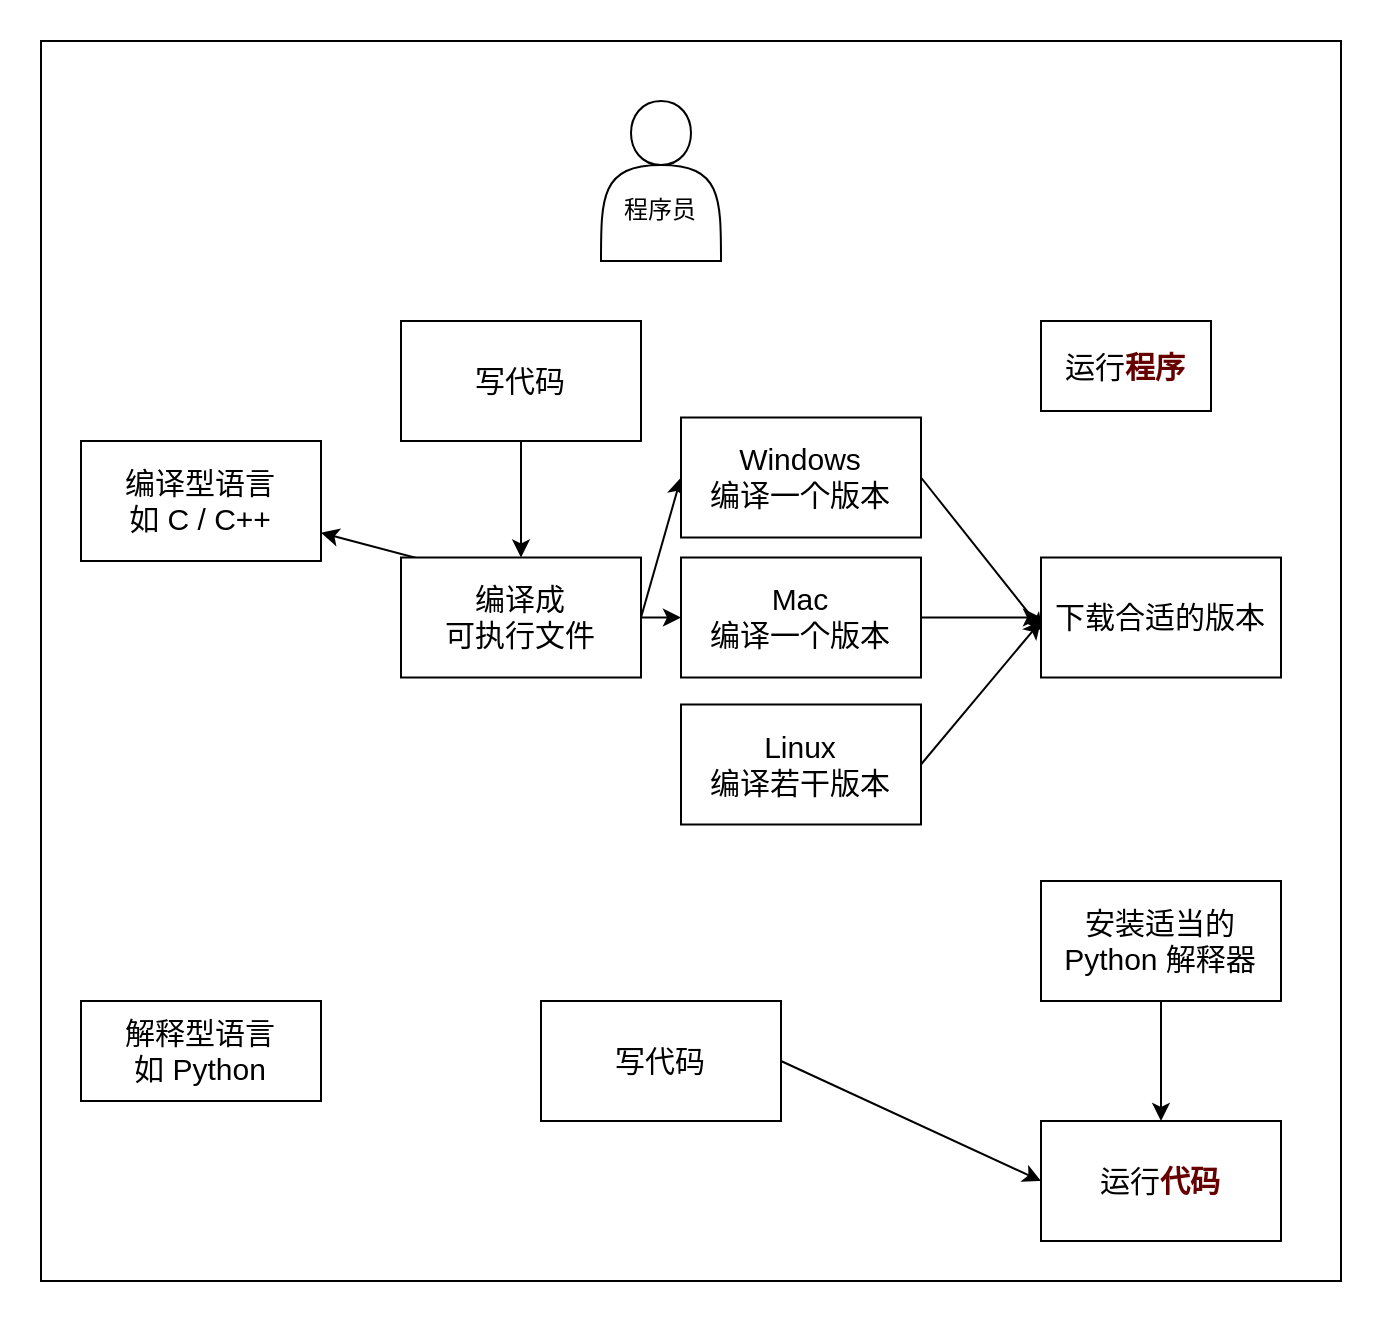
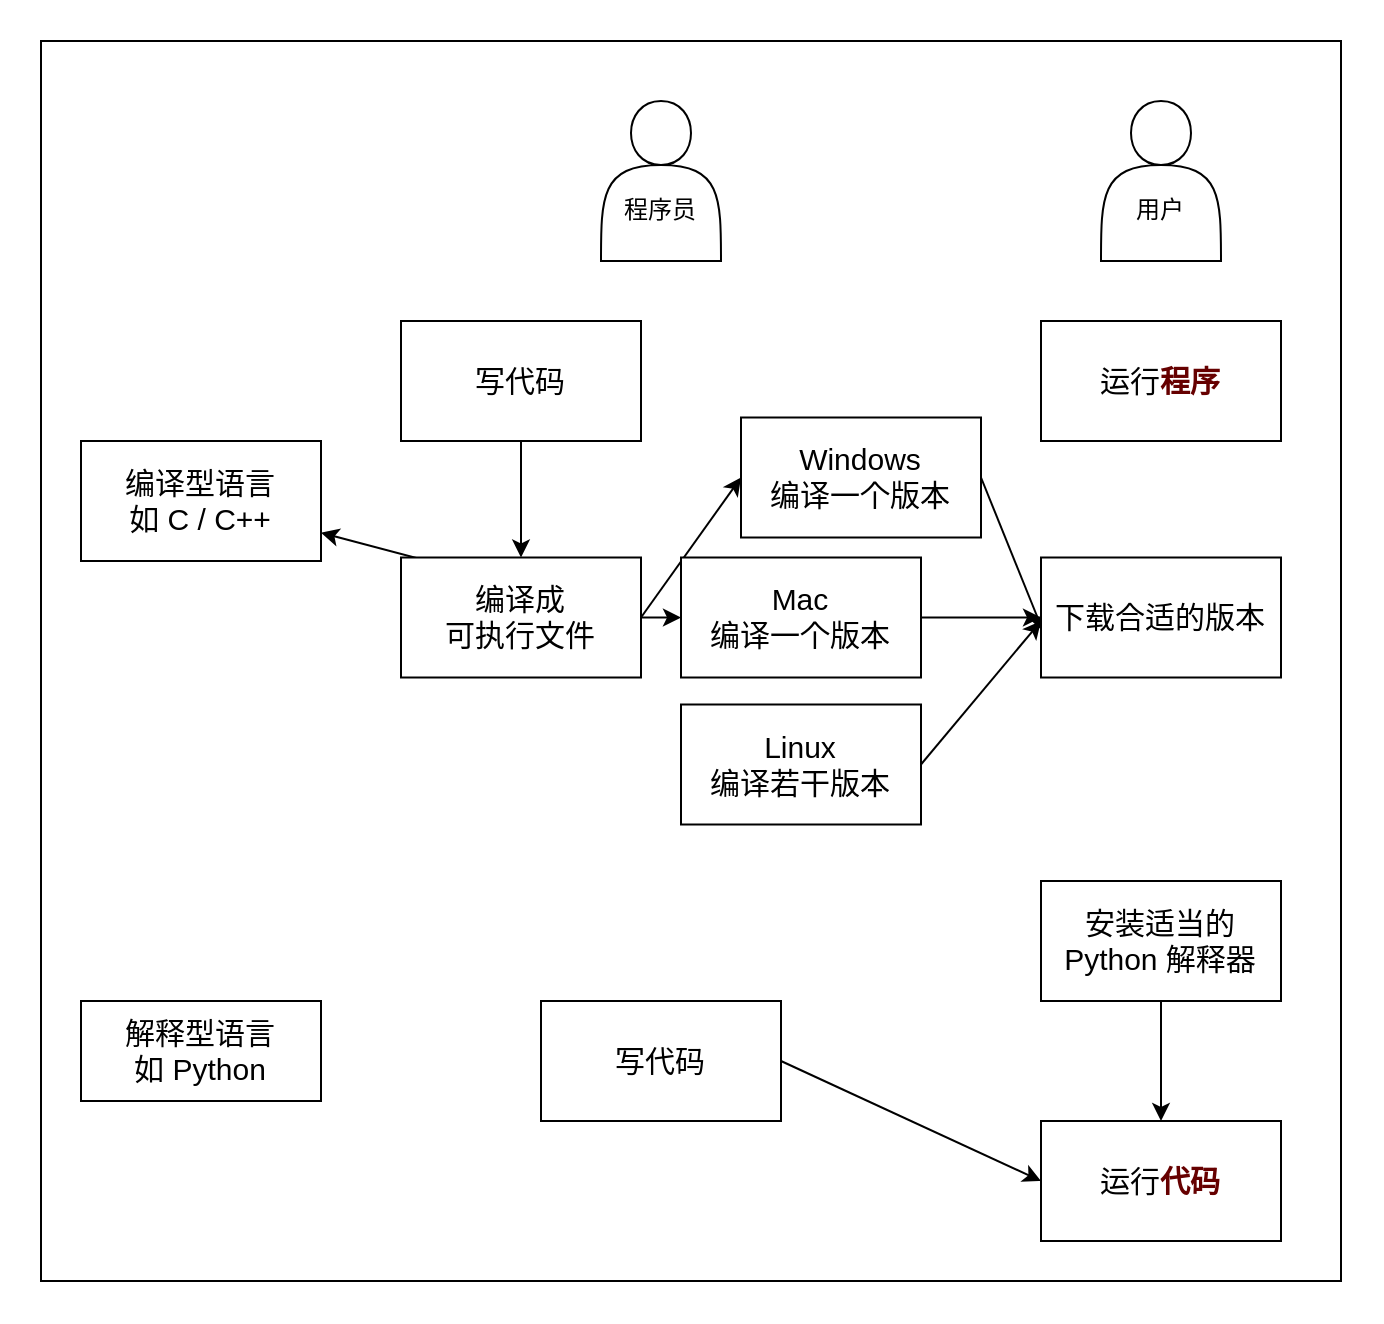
  <mxCell id="0" />
  <mxCell id="1" parent="0" />
  <mxCell id="2" value="" style="rounded=0;whiteSpace=wrap;html=1;fontSize=15;" vertex="1" parent="1"><mxGeometry x="20" y="20" width="650" height="620" as="geometry" /></mxCell>
  <mxCell id="3" value="&lt;br&gt;&lt;br&gt;程序员" style="shape=actor;whiteSpace=wrap;html=1;" vertex="1" parent="1"><mxGeometry x="300" y="50" width="60" height="80" as="geometry" /></mxCell>
+ <mxCell id="4" value="&lt;br&gt;&lt;br&gt;用户" style="shape=actor;whiteSpace=wrap;html=1;" vertex="1" parent="1"><mxGeometry x="550" y="50" width="60" height="80" as="geometry" /></mxCell>
  <mxCell id="5" style="edgeStyle=none;html=1;exitX=0.5;exitY=1;exitDx=0;exitDy=0;entryX=0.5;entryY=0;entryDx=0;entryDy=0;fontSize=15;" edge="1" parent="1" source="6" target="12"><mxGeometry relative="1" as="geometry" /></mxCell>
  <mxCell id="6" value="写代码" style="rounded=0;whiteSpace=wrap;html=1;fontSize=15;" vertex="1" parent="1"><mxGeometry x="200" y="160" width="120" height="60" as="geometry" /></mxCell>
  <mxCell id="7" value="编译型语言&lt;br&gt;如 C / C++" style="rounded=0;whiteSpace=wrap;html=1;fontSize=15;" vertex="1" parent="1"><mxGeometry x="40" y="220" width="120" height="60" as="geometry" /></mxCell>
  <mxCell id="8" value="解释型语言&lt;br&gt;如 Python" style="rounded=0;whiteSpace=wrap;html=1;fontSize=15;" vertex="1" parent="1"><mxGeometry x="40" y="500" width="120" height="50" as="geometry" /></mxCell>
  <mxCell id="9" style="edgeStyle=none;html=1;exitX=1;exitY=0.5;exitDx=0;exitDy=0;entryX=0;entryY=0.5;entryDx=0;entryDy=0;fontSize=15;" edge="1" parent="1" source="12" target="14"><mxGeometry relative="1" as="geometry" /></mxCell>
  <mxCell id="10" style="edgeStyle=none;html=1;exitX=1;exitY=0.5;exitDx=0;exitDy=0;entryX=0;entryY=0.5;entryDx=0;entryDy=0;fontSize=15;" edge="1" parent="1" source="12" target="16"><mxGeometry relative="1" as="geometry" /></mxCell>
  <mxCell id="11" style="edgeStyle=none;html=1;exitX=1;exitY=0.5;exitDx=0;exitDy=0;fontSize=15;" edge="1" parent="1" source="12" target="7"><mxGeometry relative="1" as="geometry" /></mxCell>
  <mxCell id="12" value="编译成&lt;br&gt;可执行文件" style="rounded=0;whiteSpace=wrap;html=1;fontSize=15;" vertex="1" parent="1"><mxGeometry x="200" y="278.25" width="120" height="60" as="geometry" /></mxCell>
  <mxCell id="13" style="edgeStyle=none;html=1;exitX=1;exitY=0.5;exitDx=0;exitDy=0;entryX=0.009;entryY=0.615;entryDx=0;entryDy=0;entryPerimeter=0;fontSize=15;" edge="1" parent="1" source="14" target="19"><mxGeometry relative="1" as="geometry" /></mxCell>
- <mxCell id="14" value="Windows&lt;br&gt;编译一个版本" style="rounded=0;whiteSpace=wrap;html=1;fontSize=15;" vertex="1" parent="1"><mxGeometry x="340" y="208.25" width="120" height="60" as="geometry" /></mxCell>
+ <mxCell id="14" value="Windows&lt;br&gt;编译一个版本" style="rounded=0;whiteSpace=wrap;html=1;fontSize=15;" vertex="1" parent="1"><mxGeometry x="370" y="208.25" width="120" height="60" as="geometry" /></mxCell>
  <mxCell id="15" style="edgeStyle=none;html=1;exitX=1;exitY=0.5;exitDx=0;exitDy=0;entryX=0;entryY=0.5;entryDx=0;entryDy=0;fontSize=15;" edge="1" parent="1" source="16" target="19"><mxGeometry relative="1" as="geometry" /></mxCell>
  <mxCell id="16" value="Mac&lt;br&gt;编译一个版本" style="rounded=0;whiteSpace=wrap;html=1;fontSize=15;" vertex="1" parent="1"><mxGeometry x="340" y="278.25" width="120" height="60" as="geometry" /></mxCell>
  <mxCell id="17" style="edgeStyle=none;html=1;exitX=1;exitY=0.5;exitDx=0;exitDy=0;fontSize=15;" edge="1" parent="1" source="18"><mxGeometry relative="1" as="geometry"><mxPoint x="520" y="310" as="targetPoint" /></mxGeometry></mxCell>
  <mxCell id="18" value="Linux&lt;br&gt;编译若干版本" style="rounded=0;whiteSpace=wrap;html=1;fontSize=15;" vertex="1" parent="1"><mxGeometry x="340" y="351.75" width="120" height="60" as="geometry" /></mxCell>
  <mxCell id="19" value="下载合适的版本" style="rounded=0;whiteSpace=wrap;html=1;fontSize=15;" vertex="1" parent="1"><mxGeometry x="520" y="278.25" width="120" height="60" as="geometry" /></mxCell>
- <mxCell id="20" value="运行&lt;b&gt;&lt;font color=&quot;#660000&quot;&gt;程序&lt;/font&gt;&lt;/b&gt;" style="rounded=0;whiteSpace=wrap;html=1;fontSize=15;" vertex="1" parent="1"><mxGeometry x="520" y="160" width="85" height="45" as="geometry" /></mxCell>
+ <mxCell id="20" value="运行&lt;b&gt;&lt;font color=&quot;#660000&quot;&gt;程序&lt;/font&gt;&lt;/b&gt;" style="rounded=0;whiteSpace=wrap;html=1;fontSize=15;" vertex="1" parent="1"><mxGeometry x="520" y="160" width="120" height="60" as="geometry" /></mxCell>
  <mxCell id="21" style="edgeStyle=none;html=1;exitX=1;exitY=0.5;exitDx=0;exitDy=0;entryX=0;entryY=0.5;entryDx=0;entryDy=0;fontSize=15;" edge="1" parent="1" source="22" target="25"><mxGeometry relative="1" as="geometry" /></mxCell>
  <mxCell id="22" value="写代码" style="rounded=0;whiteSpace=wrap;html=1;fontSize=15;" vertex="1" parent="1"><mxGeometry x="270" y="500" width="120" height="60" as="geometry" /></mxCell>
  <mxCell id="23" style="edgeStyle=none;html=1;exitX=0.5;exitY=1;exitDx=0;exitDy=0;entryX=0.5;entryY=0;entryDx=0;entryDy=0;fontSize=15;" edge="1" parent="1" source="24" target="25"><mxGeometry relative="1" as="geometry" /></mxCell>
  <mxCell id="24" value="安装适当的&lt;br&gt;Python 解释器" style="rounded=0;whiteSpace=wrap;html=1;fontSize=15;" vertex="1" parent="1"><mxGeometry x="520" y="440" width="120" height="60" as="geometry" /></mxCell>
  <mxCell id="25" value="运行&lt;b&gt;&lt;font color=&quot;#660000&quot;&gt;代码&lt;/font&gt;&lt;/b&gt;" style="rounded=0;whiteSpace=wrap;html=1;fontSize=15;" vertex="1" parent="1"><mxGeometry x="520" y="560" width="120" height="60" as="geometry" /></mxCell>
